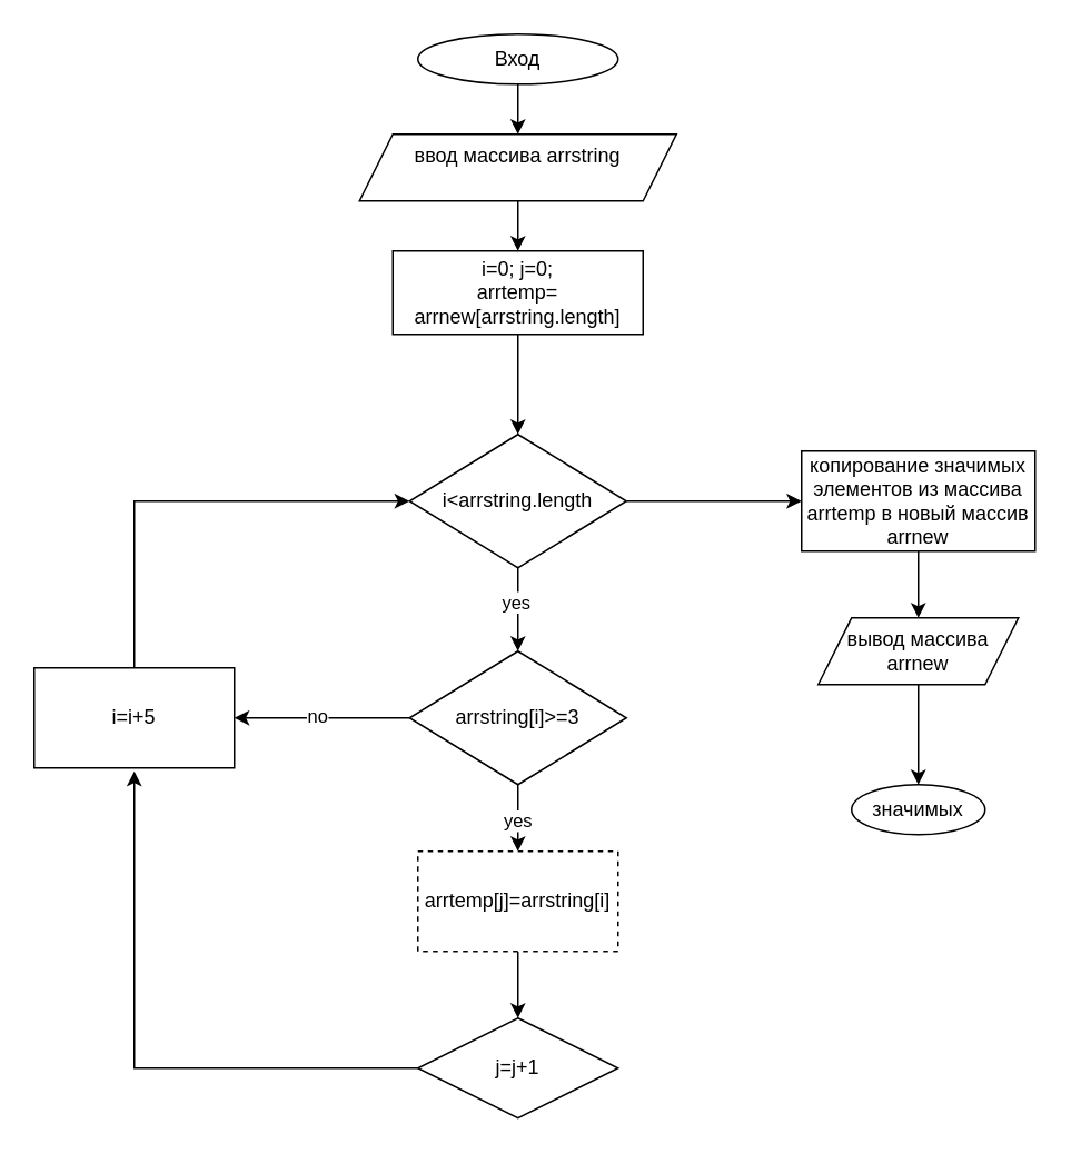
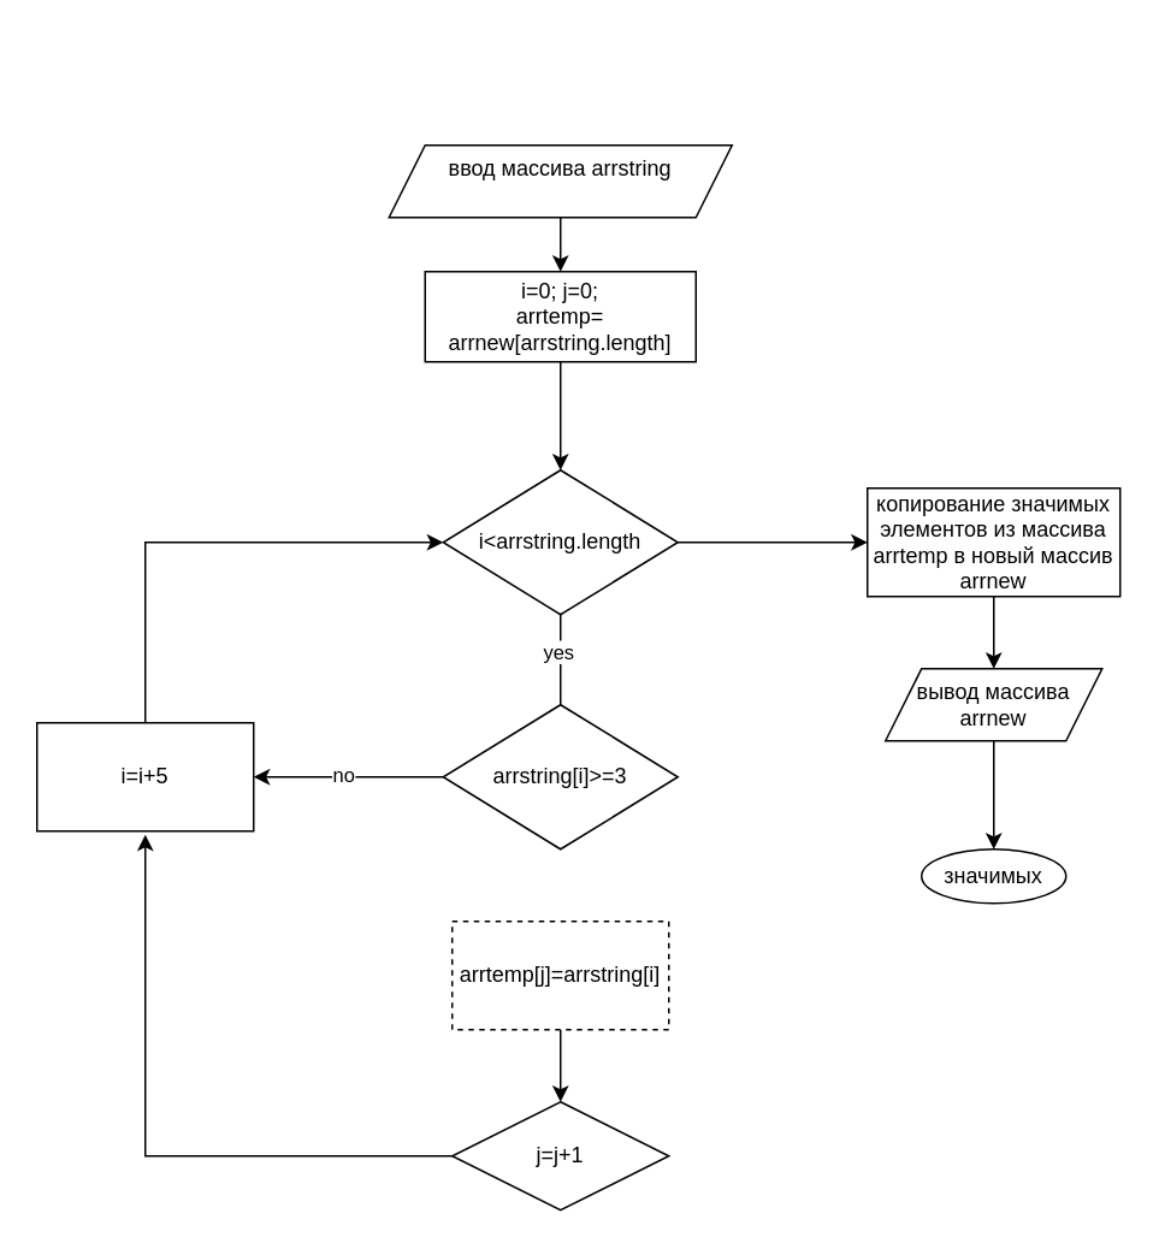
  <mxCell id="0" />
  <mxCell id="1" parent="0" />
- <mxCell id="2" value="" style="edgeStyle=orthogonalEdgeStyle;rounded=0;orthogonalLoop=1;jettySize=auto;html=1;" edge="1" parent="1" source="3" target="5"><mxGeometry relative="1" as="geometry" /></mxCell>
- <mxCell id="3" value="Вход" style="ellipse;whiteSpace=wrap;html=1;" vertex="1" parent="1"><mxGeometry x="250" y="20" width="120" height="30" as="geometry" /></mxCell>
  <mxCell id="4" value="" style="edgeStyle=orthogonalEdgeStyle;rounded=0;orthogonalLoop=1;jettySize=auto;html=1;" edge="1" parent="1" source="5" target="7"><mxGeometry relative="1" as="geometry" /></mxCell>
  <mxCell id="5" value="ввод массива arrstring&lt;div&gt;&lt;br&gt;&lt;/div&gt;" style="shape=parallelogram;perimeter=parallelogramPerimeter;whiteSpace=wrap;html=1;fixedSize=1;" vertex="1" parent="1"><mxGeometry x="215" y="80" width="190" height="40" as="geometry" /></mxCell>
  <mxCell id="6" value="" style="edgeStyle=orthogonalEdgeStyle;rounded=0;orthogonalLoop=1;jettySize=auto;html=1;" edge="1" parent="1" source="7" target="11"><mxGeometry relative="1" as="geometry" /></mxCell>
  <mxCell id="7" value="i=0; j=0;&lt;div&gt;arrtemp= arrnew[arrstring.length]&lt;/div&gt;" style="rounded=0;whiteSpace=wrap;html=1;" vertex="1" parent="1"><mxGeometry x="235" y="150" width="150" height="50" as="geometry" /></mxCell>
- <mxCell id="8" value="" style="edgeStyle=orthogonalEdgeStyle;rounded=0;orthogonalLoop=1;jettySize=auto;html=1;" edge="1" parent="1" source="11" target="16"><mxGeometry relative="1" as="geometry" /></mxCell>
+ <mxCell id="8" value="" style="edgeStyle=orthogonalEdgeStyle;rounded=0;orthogonalLoop=1;jettySize=auto;html=1;endArrow=none;" edge="1" parent="1" source="11" target="16"><mxGeometry relative="1" as="geometry" /></mxCell>
  <mxCell id="9" value="yes" style="edgeLabel;html=1;align=center;verticalAlign=middle;resizable=0;points=[];" vertex="1" connectable="0" parent="8"><mxGeometry x="-0.2" y="-2" relative="1" as="geometry"><mxPoint as="offset" /></mxGeometry></mxCell>
  <mxCell id="10" value="" style="edgeStyle=orthogonalEdgeStyle;rounded=0;orthogonalLoop=1;jettySize=auto;html=1;" edge="1" parent="1" source="11" target="24"><mxGeometry relative="1" as="geometry" /></mxCell>
  <mxCell id="11" value="i&amp;lt;arrstring.length" style="rhombus;whiteSpace=wrap;html=1;" vertex="1" parent="1"><mxGeometry x="245" y="260" width="130" height="80" as="geometry" /></mxCell>
- <mxCell id="12" value="" style="edgeStyle=orthogonalEdgeStyle;rounded=0;orthogonalLoop=1;jettySize=auto;html=1;" edge="1" parent="1" source="16" target="18"><mxGeometry relative="1" as="geometry" /></mxCell>
- <mxCell id="13" value="yes" style="edgeLabel;html=1;align=center;verticalAlign=middle;resizable=0;points=[];" vertex="1" connectable="0" parent="12"><mxGeometry x="0.05" y="-1" relative="1" as="geometry"><mxPoint as="offset" /></mxGeometry></mxCell>
  <mxCell id="14" value="" style="edgeStyle=orthogonalEdgeStyle;rounded=0;orthogonalLoop=1;jettySize=auto;html=1;" edge="1" parent="1" source="16" target="22"><mxGeometry relative="1" as="geometry" /></mxCell>
  <mxCell id="15" value="no" style="edgeLabel;html=1;align=center;verticalAlign=middle;resizable=0;points=[];" vertex="1" connectable="0" parent="14"><mxGeometry x="0.067" y="-2" relative="1" as="geometry"><mxPoint as="offset" /></mxGeometry></mxCell>
  <mxCell id="16" value="arrstring[i]&amp;gt;=3" style="rhombus;whiteSpace=wrap;html=1;" vertex="1" parent="1"><mxGeometry x="245" y="390" width="130" height="80" as="geometry" /></mxCell>
  <mxCell id="17" value="" style="edgeStyle=orthogonalEdgeStyle;rounded=0;orthogonalLoop=1;jettySize=auto;html=1;" edge="1" parent="1" source="18" target="20"><mxGeometry relative="1" as="geometry" /></mxCell>
  <mxCell id="18" value="arrtemp[j]=arrstring[i]" style="whiteSpace=wrap;html=1;dashed=1;" vertex="1" parent="1"><mxGeometry x="250" y="510" width="120" height="60" as="geometry" /></mxCell>
  <mxCell id="19" style="edgeStyle=orthogonalEdgeStyle;rounded=0;orthogonalLoop=1;jettySize=auto;html=1;" edge="1" parent="1" source="20"><mxGeometry relative="1" as="geometry"><mxPoint x="80" y="462" as="targetPoint" /><Array as="points"><mxPoint x="80" y="640" /><mxPoint x="80" y="462" /></Array></mxGeometry></mxCell>
  <mxCell id="20" value="j=j+1" style="rhombus;whiteSpace=wrap;html=1;" vertex="1" parent="1"><mxGeometry x="250" y="610" width="120" height="60" as="geometry" /></mxCell>
  <mxCell id="21" style="edgeStyle=orthogonalEdgeStyle;rounded=0;orthogonalLoop=1;jettySize=auto;html=1;exitX=0.5;exitY=0;exitDx=0;exitDy=0;" edge="1" parent="1" source="22"><mxGeometry relative="1" as="geometry"><mxPoint x="245" y="300" as="targetPoint" /><Array as="points"><mxPoint x="80" y="300" /><mxPoint x="245" y="300" /></Array></mxGeometry></mxCell>
  <mxCell id="22" value="i=i+5" style="rounded=0;whiteSpace=wrap;html=1;" vertex="1" parent="1"><mxGeometry x="20" y="400" width="120" height="60" as="geometry" /></mxCell>
  <mxCell id="23" value="" style="edgeStyle=orthogonalEdgeStyle;rounded=0;orthogonalLoop=1;jettySize=auto;html=1;" edge="1" parent="1" source="24" target="26"><mxGeometry relative="1" as="geometry" /></mxCell>
  <mxCell id="24" value="копирование значимых элементов из массива arrtemp в новый массив arrnew" style="rounded=0;whiteSpace=wrap;html=1;" vertex="1" parent="1"><mxGeometry x="480" y="270" width="140" height="60" as="geometry" /></mxCell>
  <mxCell id="25" value="" style="edgeStyle=orthogonalEdgeStyle;rounded=0;orthogonalLoop=1;jettySize=auto;html=1;" edge="1" parent="1" source="26" target="27"><mxGeometry relative="1" as="geometry" /></mxCell>
  <mxCell id="26" value="вывод массива arrnew" style="shape=parallelogram;perimeter=parallelogramPerimeter;whiteSpace=wrap;html=1;fixedSize=1;" vertex="1" parent="1"><mxGeometry x="490" y="370" width="120" height="40" as="geometry" /></mxCell>
  <mxCell id="27" value="значимых" style="ellipse;whiteSpace=wrap;html=1;" vertex="1" parent="1"><mxGeometry x="510" y="470" width="80" height="30" as="geometry" /></mxCell>
